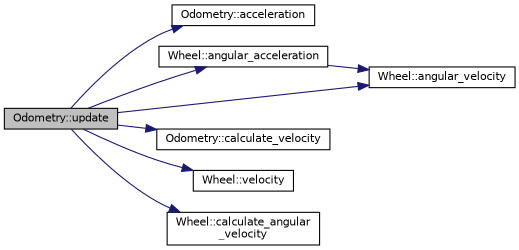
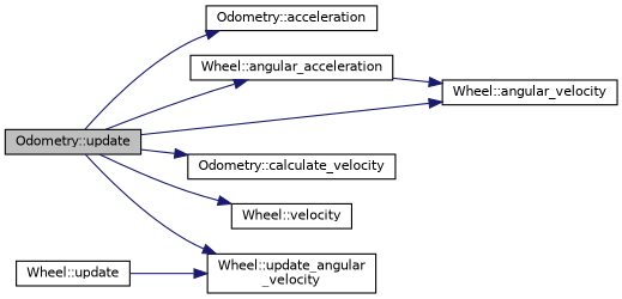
  digraph {
    rankdir=LR
    node [color=black fillcolor=white fontname=Helvetica fontsize=10 shape=record style=filled]
    edge [color=midnightblue fontname=Helvetica fontsize=10 labelfontname=Helvetica labelfontsize=10 style=solid]
    n1 [fillcolor=grey75 fontcolor=black height=0.2 label="Odometry::update" width=0.4]
    n2 [height=0.2 label="Odometry::acceleration" width=0.4]
    n3 [height=0.2 label="Wheel::angular_acceleration" width=0.4]
    n4 [height=0.2 label="Wheel::angular_velocity" width=0.4]
    n5 [height=0.2 label="Odometry::calculate_velocity" width=0.4]
    n6 [height=0.2 label="Wheel::velocity" width=0.4]
-   n7 [height=0.2 label="Wheel::calculate_angular\l_velocity" width=0.4]
+   n7 [height=0.2 label="Wheel::update_angular\l_velocity" width=0.4]
+   n8 [height=0.2 label="Wheel::update" width=0.4]
    n1 -> n2
    n1 -> n3
    n1 -> n4
    n1 -> n5
    n1 -> n6
    n1 -> n7
    n3 -> n4
+   n8 -> n7
  }
